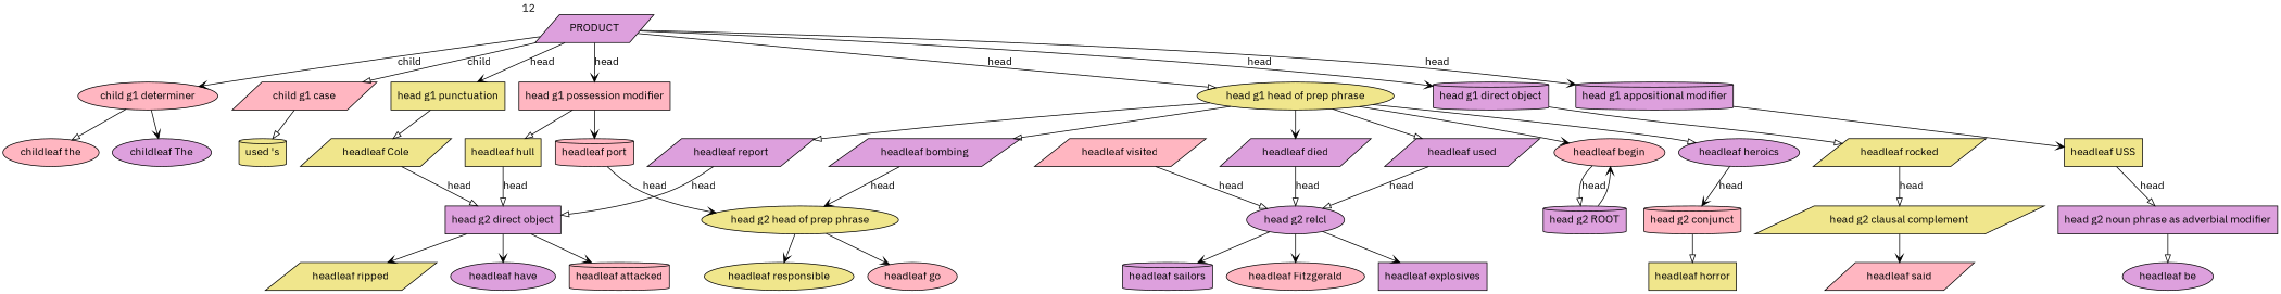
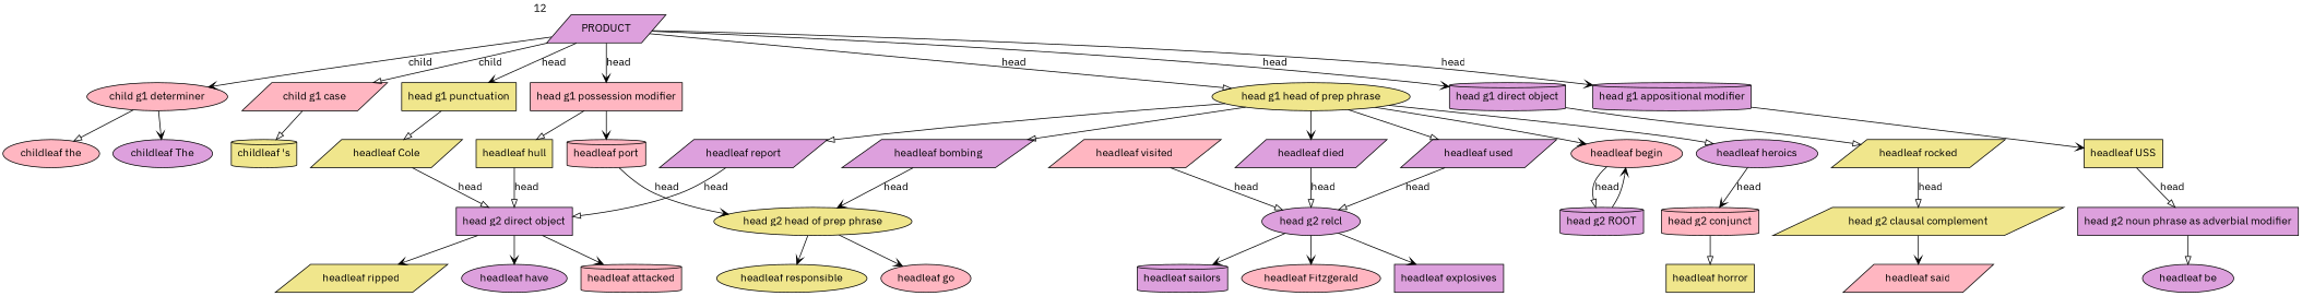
  strict digraph {
    fontname="IBM Plex Sans"
    node [fillcolor=plum fontname="IBM Plex Sans" shape=ellipse style=filled weight=1]
    edge [arrowhead=vee fontname="IBM Plex Sans"]
    PRODUCT [shape=parallelogram weight=12 xlabel=12]
    "head g1 possession modifier" [fillcolor=lightpink shape=box weight=2]
    "child g1 determiner" [fillcolor=lightpink weight=10]
    "child g1 case" [fillcolor=lightpink shape=parallelogram weight=2]
    "head g1 head of prep phrase" [fillcolor=khaki weight=6]
    "head g1 direct object" [shape=cylinder weight=2]
    "head g1 punctuation" [fillcolor=khaki shape=box]
    "head g1 appositional modifier" [shape=cylinder]
    "headleaf port" [fillcolor=lightpink shape=cylinder]
    "headleaf hull" [fillcolor=khaki shape=box]
    "childleaf the" [fillcolor=lightpink weight=9]
    "childleaf The"
-   "childleaf 's" [fillcolor=khaki shape=cylinder weight=2 label="used 's"]
+   "childleaf 's" [fillcolor=khaki shape=cylinder weight=2]
    "headleaf begin" [fillcolor=lightpink weight=2]
    "headleaf heroics"
    "headleaf died" [shape=parallelogram]
    "headleaf bombing" [shape=parallelogram]
    "headleaf report" [shape=parallelogram]
    "headleaf used" [shape=parallelogram]
    "headleaf rocked" [fillcolor=khaki shape=parallelogram]
    "headleaf Cole" [fillcolor=khaki shape=parallelogram]
    "headleaf USS" [fillcolor=khaki shape=box]
    "head g2 head of prep phrase" [fillcolor=khaki weight=2]
    "head g2 direct object" [shape=box weight=3]
    "headleaf go" [fillcolor=lightpink]
    "headleaf responsible" [fillcolor=khaki]
    "headleaf ripped" [fillcolor=khaki shape=parallelogram]
    "headleaf have"
    "headleaf attacked" [fillcolor=lightpink shape=cylinder]
    "head g2 ROOT" [shape=cylinder]
    "head g2 conjunct" [fillcolor=lightpink shape=cylinder]
    "head g2 relcl" [weight=3]
    "headleaf horror" [fillcolor=khaki shape=box]
    "headleaf sailors" [shape=cylinder]
    "headleaf Fitzgerald" [fillcolor=lightpink]
    "headleaf explosives" [shape=box]
    "headleaf visited" [fillcolor=lightpink shape=parallelogram]
    "head g2 clausal complement" [fillcolor=khaki shape=parallelogram]
    "headleaf said" [fillcolor=lightpink shape=parallelogram]
    "head g2 noun phrase as adverbial modifier" [shape=box]
    "headleaf be"
    PRODUCT -> "head g1 possession modifier" [label=head]
    PRODUCT -> "child g1 determiner" [label=child]
    PRODUCT -> "child g1 case" [arrowhead=onormal label=child]
    PRODUCT -> "head g1 head of prep phrase" [arrowhead=onormal label=head]
    PRODUCT -> "head g1 direct object" [label=head]
    PRODUCT -> "head g1 punctuation" [label=head]
    PRODUCT -> "head g1 appositional modifier" [label=head]
    "head g1 possession modifier" -> "headleaf port"
    "head g1 possession modifier" -> "headleaf hull" [arrowhead=onormal]
    "child g1 determiner" -> "childleaf the" [arrowhead=onormal]
    "child g1 determiner" -> "childleaf The"
    "child g1 case" -> "childleaf 's" [arrowhead=onormal]
    "head g1 head of prep phrase" -> "headleaf begin"
    "head g1 head of prep phrase" -> "headleaf heroics" [arrowhead=onormal]
    "head g1 head of prep phrase" -> "headleaf died"
    "head g1 head of prep phrase" -> "headleaf bombing" [arrowhead=onormal]
    "head g1 head of prep phrase" -> "headleaf report" [arrowhead=onormal]
    "head g1 head of prep phrase" -> "headleaf used" [arrowhead=onormal]
    "head g1 direct object" -> "headleaf rocked" [arrowhead=onormal]
    "head g1 punctuation" -> "headleaf Cole" [arrowhead=onormal]
    "head g1 appositional modifier" -> "headleaf USS"
    "headleaf port" -> "head g2 head of prep phrase" [label=head]
    "headleaf hull" -> "head g2 direct object" [arrowhead=onormal label=head]
    "headleaf begin" -> "head g2 ROOT" [arrowhead=onormal label=head]
    "headleaf heroics" -> "head g2 conjunct" [label=head]
    "headleaf died" -> "head g2 relcl" [arrowhead=onormal label=head]
    "headleaf bombing" -> "head g2 head of prep phrase" [label=head]
    "headleaf report" -> "head g2 direct object" [arrowhead=onormal label=head]
    "headleaf used" -> "head g2 relcl" [arrowhead=onormal label=head]
    "headleaf rocked" -> "head g2 clausal complement" [arrowhead=onormal label=head]
    "headleaf Cole" -> "head g2 direct object" [arrowhead=onormal label=head]
    "headleaf USS" -> "head g2 noun phrase as adverbial modifier" [arrowhead=onormal label=head]
    "head g2 head of prep phrase" -> "headleaf go"
    "head g2 head of prep phrase" -> "headleaf responsible"
    "head g2 direct object" -> "headleaf ripped"
    "head g2 direct object" -> "headleaf have"
    "head g2 direct object" -> "headleaf attacked"
    "head g2 ROOT" -> "headleaf begin"
    "head g2 conjunct" -> "headleaf horror" [arrowhead=onormal]
    "head g2 relcl" -> "headleaf sailors"
    "head g2 relcl" -> "headleaf Fitzgerald"
    "head g2 relcl" -> "headleaf explosives"
    "headleaf visited" -> "head g2 relcl" [arrowhead=onormal label=head]
    "head g2 clausal complement" -> "headleaf said"
    "head g2 noun phrase as adverbial modifier" -> "headleaf be" [arrowhead=onormal]
  }
